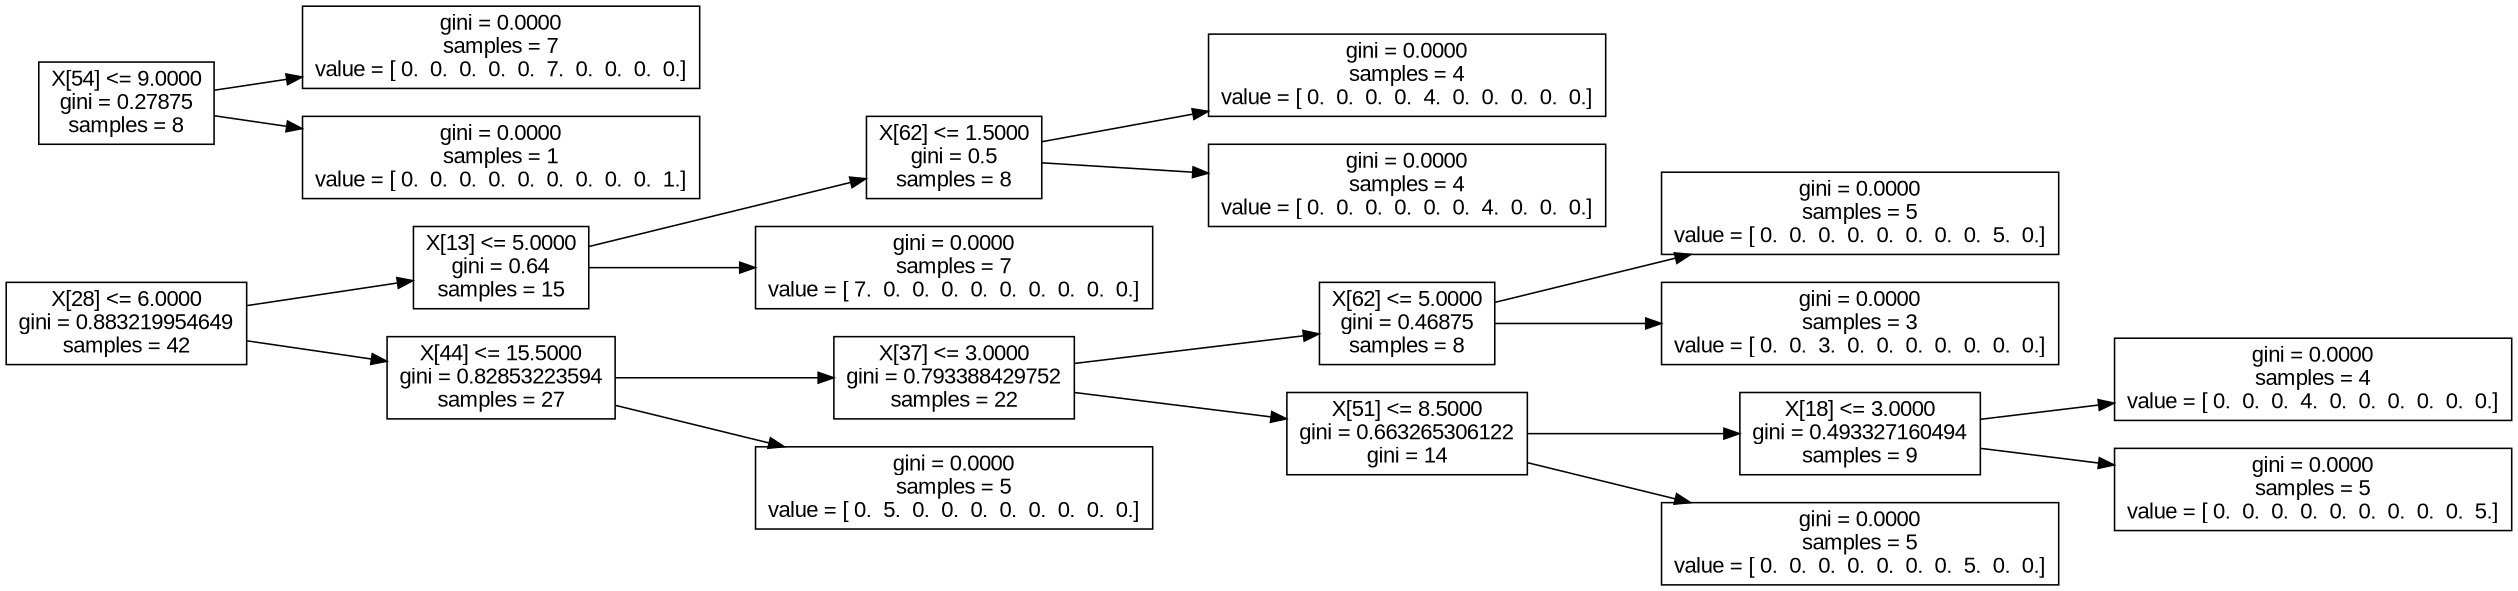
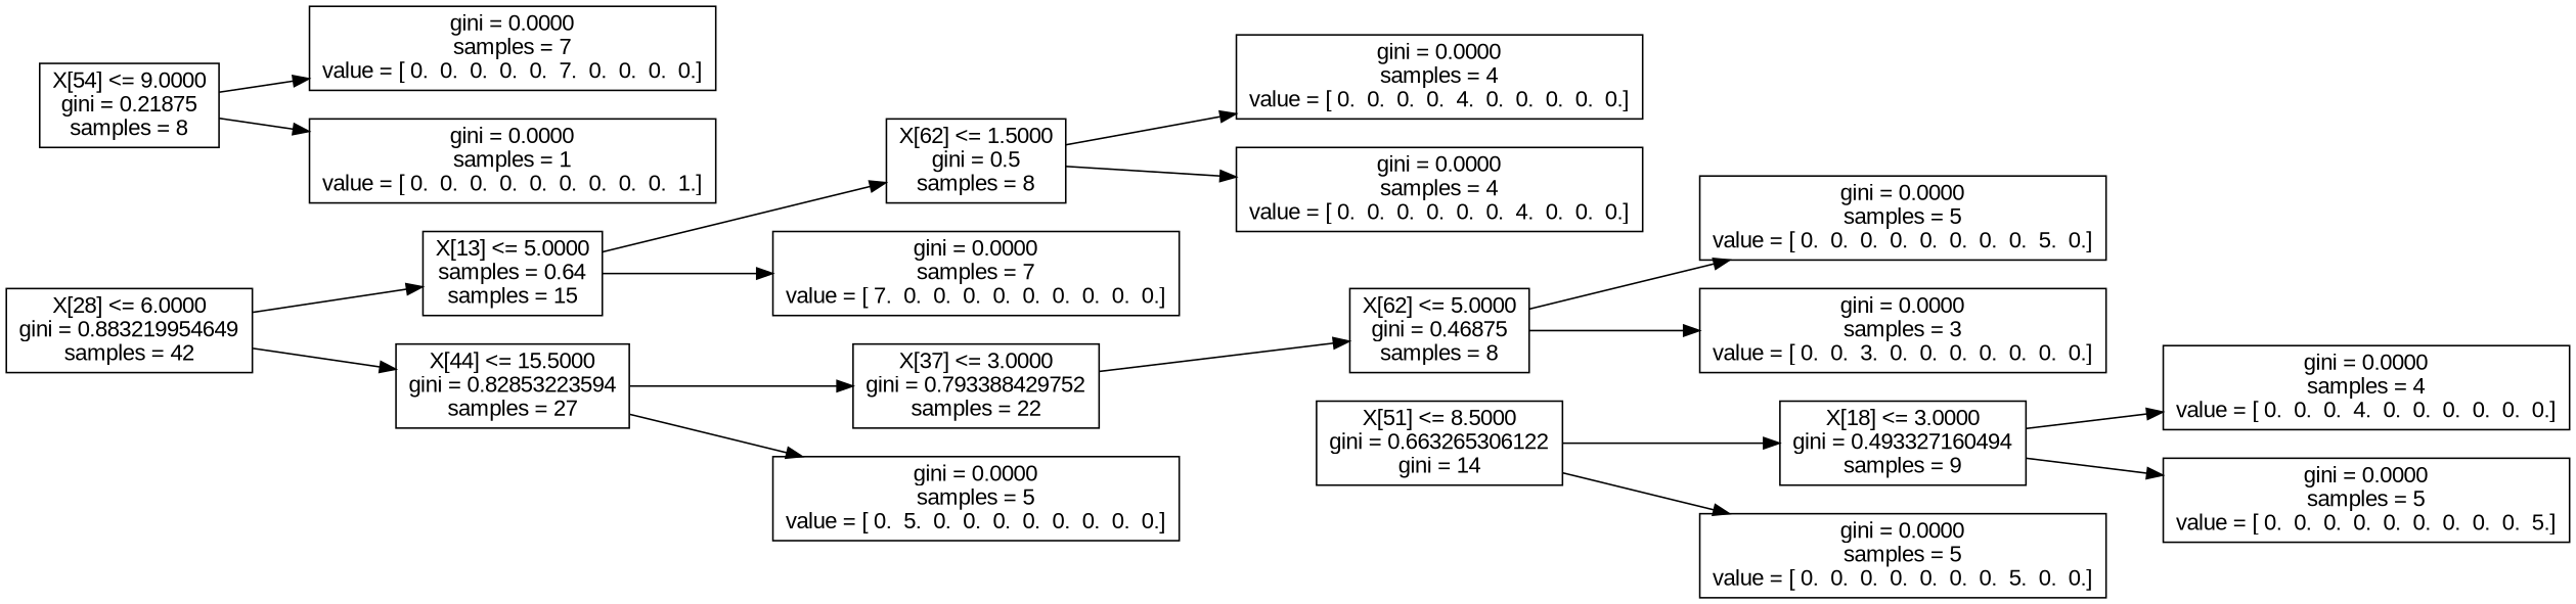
  digraph {
    fontname="Liberation Sans"
    rankdir=LR
    node [fontname="Liberation Sans" shape=box]
    edge [fontname="Liberation Sans"]
    n1 [label="X[28] <= 6.0000\ngini = 0.883219954649\nsamples = 42"]
-   n2 [label="X[13] <= 5.0000\ngini = 0.64\nsamples = 15"]
+   n2 [label="X[13] <= 5.0000\nsamples = 0.64\nsamples = 15"]
    n3 [label="X[44] <= 15.5000\ngini = 0.82853223594\nsamples = 27"]
-   n4 [label="X[54] <= 9.0000\ngini = 0.27875\nsamples = 8"]
+   n4 [label="X[54] <= 9.0000\ngini = 0.21875\nsamples = 8"]
    n5 [label="gini = 0.0000\nsamples = 7\nvalue = [ 0.  0.  0.  0.  0.  7.  0.  0.  0.  0.]"]
    n6 [label="gini = 0.0000\nsamples = 1\nvalue = [ 0.  0.  0.  0.  0.  0.  0.  0.  0.  1.]"]
    n7 [label="X[62] <= 1.5000\ngini = 0.5\nsamples = 8"]
    n8 [label="gini = 0.0000\nsamples = 7\nvalue = [ 7.  0.  0.  0.  0.  0.  0.  0.  0.  0.]"]
    n9 [label="X[37] <= 3.0000\ngini = 0.793388429752\nsamples = 22"]
    n10 [label="gini = 0.0000\nsamples = 5\nvalue = [ 0.  5.  0.  0.  0.  0.  0.  0.  0.  0.]"]
    n11 [label="gini = 0.0000\nsamples = 4\nvalue = [ 0.  0.  0.  0.  4.  0.  0.  0.  0.  0.]"]
    n12 [label="gini = 0.0000\nsamples = 4\nvalue = [ 0.  0.  0.  0.  0.  0.  4.  0.  0.  0.]"]
    n13 [label="X[62] <= 5.0000\ngini = 0.46875\nsamples = 8"]
    n14 [label="X[51] <= 8.5000\ngini = 0.663265306122\ngini = 14"]
    n15 [label="gini = 0.0000\nsamples = 5\nvalue = [ 0.  0.  0.  0.  0.  0.  0.  0.  5.  0.]"]
    n16 [label="gini = 0.0000\nsamples = 3\nvalue = [ 0.  0.  3.  0.  0.  0.  0.  0.  0.  0.]"]
    n17 [label="X[18] <= 3.0000\ngini = 0.493327160494\nsamples = 9"]
    n18 [label="gini = 0.0000\nsamples = 5\nvalue = [ 0.  0.  0.  0.  0.  0.  0.  5.  0.  0.]"]
    n19 [label="gini = 0.0000\nsamples = 4\nvalue = [ 0.  0.  0.  4.  0.  0.  0.  0.  0.  0.]"]
    n20 [label="gini = 0.0000\nsamples = 5\nvalue = [ 0.  0.  0.  0.  0.  0.  0.  0.  0.  5.]"]
    n1 -> n2
    n1 -> n3
    n2 -> n7
    n2 -> n8
    n3 -> n9
    n3 -> n10
    n4 -> n5
    n4 -> n6
    n7 -> n11
    n7 -> n12
    n9 -> n13
-   n9 -> n14
    n13 -> n15
    n13 -> n16
    n14 -> n17
    n14 -> n18
    n17 -> n19
    n17 -> n20
  }
